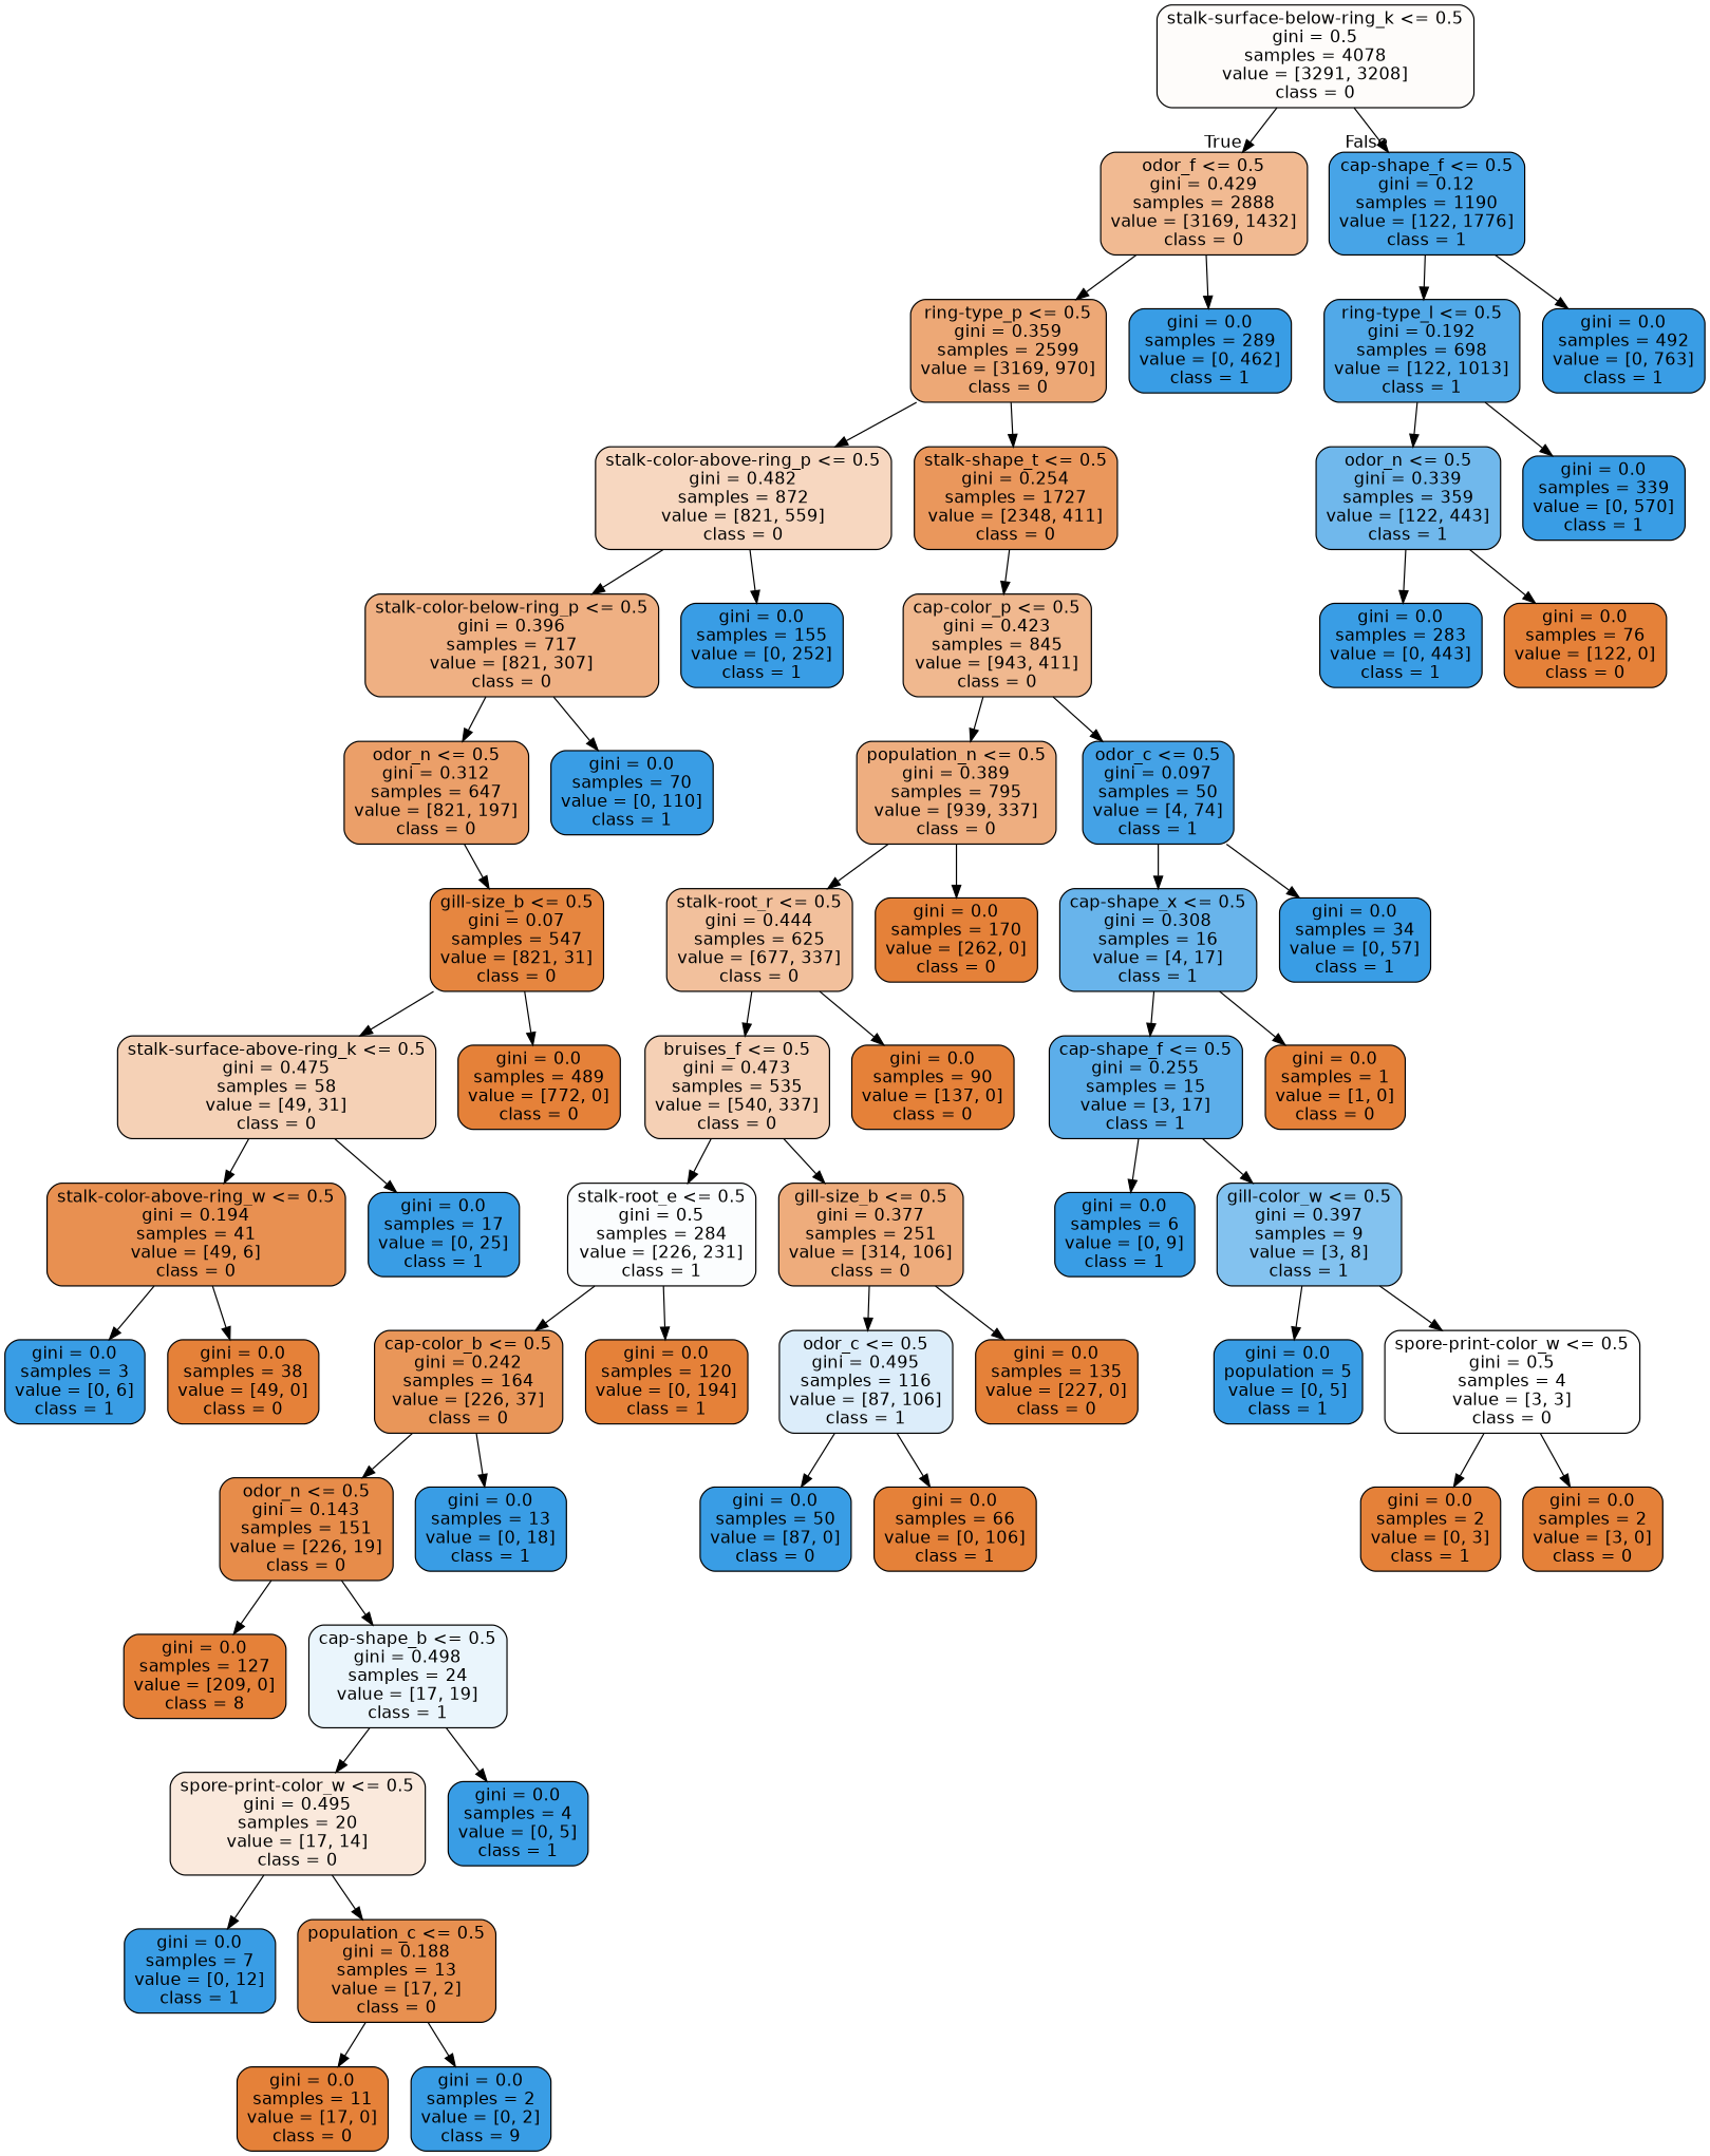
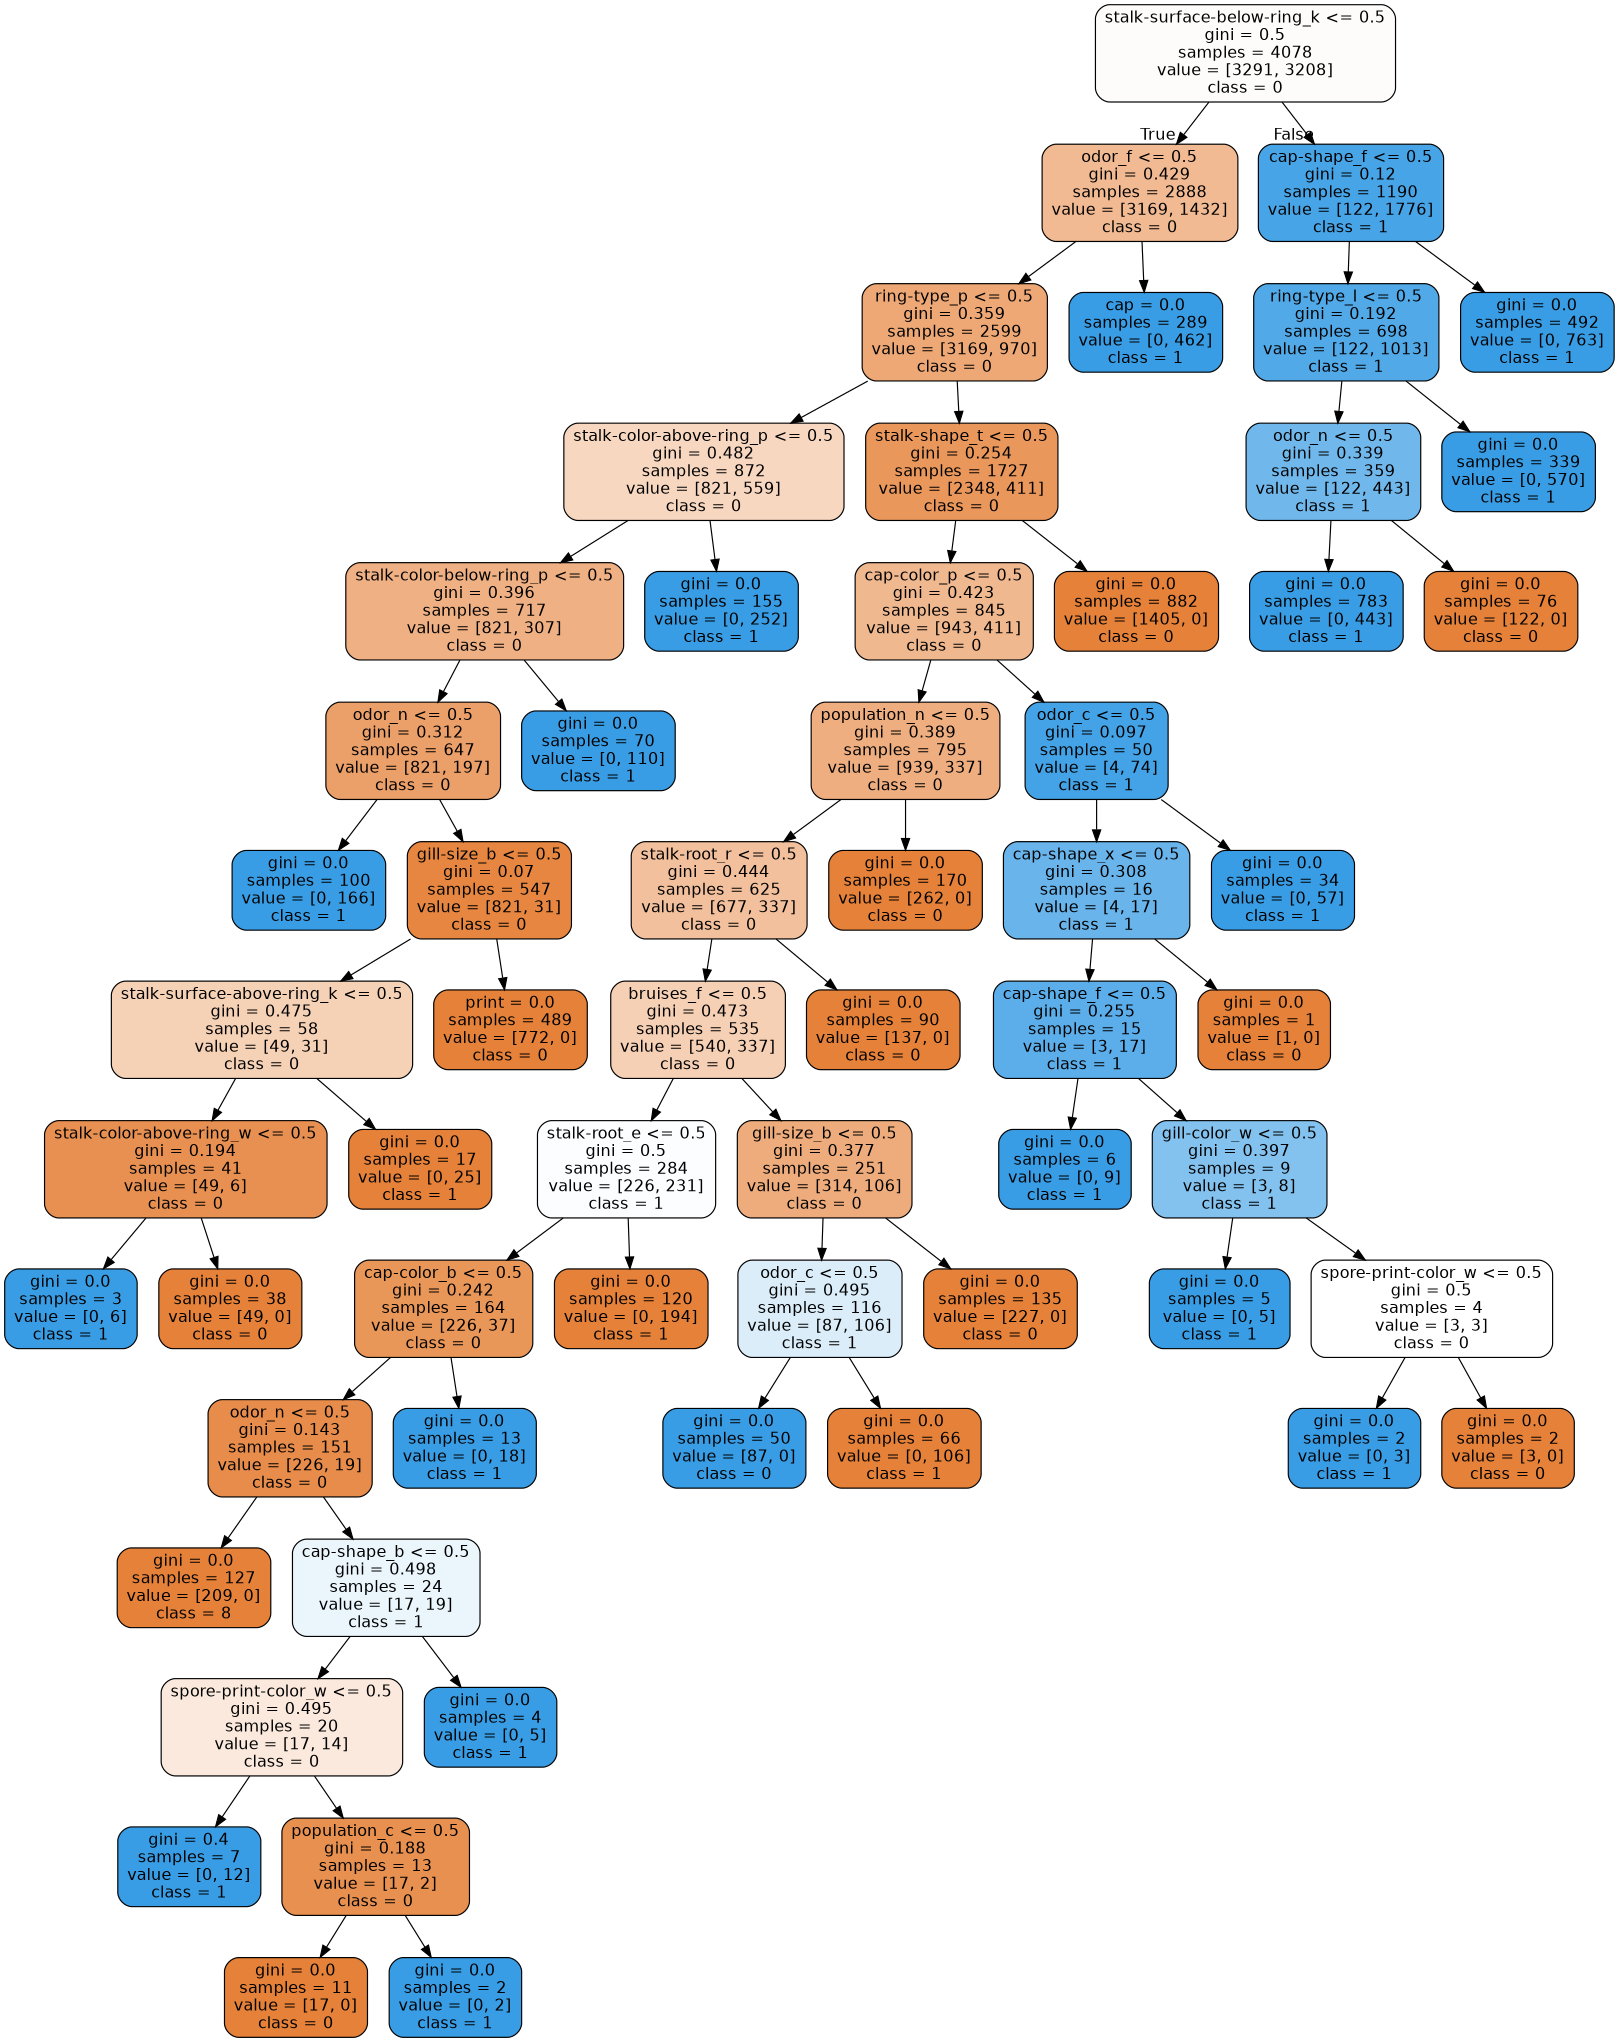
  digraph {
    node [color=black fillcolor="#399de5" fontname=helvetica shape=box style="filled, rounded"]
    edge [fontname=helvetica]
    n1 [fillcolor="#fefcfa" label="stalk-surface-below-ring_k <= 0.5\ngini = 0.5\nsamples = 4078\nvalue = [3291, 3208]\nclass = 0"]
    n2 [fillcolor="#f1ba92" label="odor_f <= 0.5\ngini = 0.429\nsamples = 2888\nvalue = [3169, 1432]\nclass = 0"]
    n3 [fillcolor="#47a4e7" label="cap-shape_f <= 0.5\ngini = 0.12\nsamples = 1190\nvalue = [122, 1776]\nclass = 1"]
    n4 [fillcolor="#eda876" label="ring-type_p <= 0.5\ngini = 0.359\nsamples = 2599\nvalue = [3169, 970]\nclass = 0"]
-   n5 [label="gini = 0.0\nsamples = 289\nvalue = [0, 462]\nclass = 1"]
+   n5 [label="cap = 0.0\nsamples = 289\nvalue = [0, 462]\nclass = 1"]
    n6 [fillcolor="#51a9e8" label="ring-type_l <= 0.5\ngini = 0.192\nsamples = 698\nvalue = [122, 1013]\nclass = 1"]
    n7 [label="gini = 0.0\nsamples = 492\nvalue = [0, 763]\nclass = 1"]
    n8 [fillcolor="#f7d7c0" label="stalk-color-above-ring_p <= 0.5\ngini = 0.482\nsamples = 872\nvalue = [821, 559]\nclass = 0"]
    n9 [fillcolor="#ea975c" label="stalk-shape_t <= 0.5\ngini = 0.254\nsamples = 1727\nvalue = [2348, 411]\nclass = 0"]
    n10 [fillcolor="#efb083" label="stalk-color-below-ring_p <= 0.5\ngini = 0.396\nsamples = 717\nvalue = [821, 307]\nclass = 0"]
    n11 [label="gini = 0.0\nsamples = 155\nvalue = [0, 252]\nclass = 1"]
    n12 [fillcolor="#f0b88f" label="cap-color_p <= 0.5\ngini = 0.423\nsamples = 845\nvalue = [943, 411]\nclass = 0"]
+   n13 [fillcolor="#e58139" label="gini = 0.0\nsamples = 882\nvalue = [1405, 0]\nclass = 0"]
    n14 [fillcolor="#eb9f69" label="odor_n <= 0.5\ngini = 0.312\nsamples = 647\nvalue = [821, 197]\nclass = 0"]
    n15 [label="gini = 0.0\nsamples = 70\nvalue = [0, 110]\nclass = 1"]
+   n16 [label="gini = 0.0\nsamples = 100\nvalue = [0, 166]\nclass = 1"]
    n17 [fillcolor="#e68640" label="gill-size_b <= 0.5\ngini = 0.07\nsamples = 547\nvalue = [821, 31]\nclass = 0"]
    n18 [fillcolor="#f5d1b6" label="stalk-surface-above-ring_k <= 0.5\ngini = 0.475\nsamples = 58\nvalue = [49, 31]\nclass = 0"]
-   n19 [fillcolor="#e58139" label="gini = 0.0\nsamples = 489\nvalue = [772, 0]\nclass = 0"]
+   n19 [fillcolor="#e58139" label="print = 0.0\nsamples = 489\nvalue = [772, 0]\nclass = 0"]
    n20 [fillcolor="#e89051" label="stalk-color-above-ring_w <= 0.5\ngini = 0.194\nsamples = 41\nvalue = [49, 6]\nclass = 0"]
-   n21 [label="gini = 0.0\nsamples = 17\nvalue = [0, 25]\nclass = 1"]
+   n21 [fillcolor="#e58139" label="gini = 0.0\nsamples = 17\nvalue = [0, 25]\nclass = 1"]
    n22 [label="gini = 0.0\nsamples = 3\nvalue = [0, 6]\nclass = 1"]
    n23 [fillcolor="#e58139" label="gini = 0.0\nsamples = 38\nvalue = [49, 0]\nclass = 0"]
    n24 [fillcolor="#eeae80" label="population_n <= 0.5\ngini = 0.389\nsamples = 795\nvalue = [939, 337]\nclass = 0"]
    n25 [fillcolor="#44a2e6" label="odor_c <= 0.5\ngini = 0.097\nsamples = 50\nvalue = [4, 74]\nclass = 1"]
    n26 [fillcolor="#f2c09c" label="stalk-root_r <= 0.5\ngini = 0.444\nsamples = 625\nvalue = [677, 337]\nclass = 0"]
    n27 [fillcolor="#e58139" label="gini = 0.0\nsamples = 170\nvalue = [262, 0]\nclass = 0"]
    n28 [fillcolor="#68b4eb" label="cap-shape_x <= 0.5\ngini = 0.308\nsamples = 16\nvalue = [4, 17]\nclass = 1"]
    n29 [label="gini = 0.0\nsamples = 34\nvalue = [0, 57]\nclass = 1"]
    n30 [fillcolor="#f5d0b5" label="bruises_f <= 0.5\ngini = 0.473\nsamples = 535\nvalue = [540, 337]\nclass = 0"]
    n31 [fillcolor="#e58139" label="gini = 0.0\nsamples = 90\nvalue = [137, 0]\nclass = 0"]
    n32 [fillcolor="#fbfdfe" label="stalk-root_e <= 0.5\ngini = 0.5\nsamples = 284\nvalue = [226, 231]\nclass = 1"]
    n33 [fillcolor="#eeac7c" label="gill-size_b <= 0.5\ngini = 0.377\nsamples = 251\nvalue = [314, 106]\nclass = 0"]
    n34 [fillcolor="#e99659" label="cap-color_b <= 0.5\ngini = 0.242\nsamples = 164\nvalue = [226, 37]\nclass = 0"]
    n35 [fillcolor="#e58139" label="gini = 0.0\nsamples = 120\nvalue = [0, 194]\nclass = 1"]
    n36 [fillcolor="#dcedfa" label="odor_c <= 0.5\ngini = 0.495\nsamples = 116\nvalue = [87, 106]\nclass = 1"]
    n37 [fillcolor="#e58139" label="gini = 0.0\nsamples = 135\nvalue = [227, 0]\nclass = 0"]
    n38 [fillcolor="#e78c4a" label="odor_n <= 0.5\ngini = 0.143\nsamples = 151\nvalue = [226, 19]\nclass = 0"]
    n39 [label="gini = 0.0\nsamples = 13\nvalue = [0, 18]\nclass = 1"]
    n40 [fillcolor="#e58139" label="gini = 0.0\nsamples = 127\nvalue = [209, 0]\nclass = 8"]
    n41 [fillcolor="#eaf5fc" label="cap-shape_b <= 0.5\ngini = 0.498\nsamples = 24\nvalue = [17, 19]\nclass = 1"]
    n42 [fillcolor="#fae9dc" label="spore-print-color_w <= 0.5\ngini = 0.495\nsamples = 20\nvalue = [17, 14]\nclass = 0"]
    n43 [label="gini = 0.0\nsamples = 4\nvalue = [0, 5]\nclass = 1"]
-   n44 [label="gini = 0.0\nsamples = 7\nvalue = [0, 12]\nclass = 1"]
+   n44 [label="gini = 0.4\nsamples = 7\nvalue = [0, 12]\nclass = 1"]
    n45 [fillcolor="#e89050" label="population_c <= 0.5\ngini = 0.188\nsamples = 13\nvalue = [17, 2]\nclass = 0"]
    n46 [fillcolor="#e58139" label="gini = 0.0\nsamples = 11\nvalue = [17, 0]\nclass = 0"]
-   n47 [label="gini = 0.0\nsamples = 2\nvalue = [0, 2]\nclass = 9"]
+   n47 [label="gini = 0.0\nsamples = 2\nvalue = [0, 2]\nclass = 1"]
    n48 [label="gini = 0.0\nsamples = 50\nvalue = [87, 0]\nclass = 0"]
    n49 [fillcolor="#e58139" label="gini = 0.0\nsamples = 66\nvalue = [0, 106]\nclass = 1"]
    n50 [fillcolor="#5caeea" label="cap-shape_f <= 0.5\ngini = 0.255\nsamples = 15\nvalue = [3, 17]\nclass = 1"]
    n51 [fillcolor="#e58139" label="gini = 0.0\nsamples = 1\nvalue = [1, 0]\nclass = 0"]
    n52 [label="gini = 0.0\nsamples = 6\nvalue = [0, 9]\nclass = 1"]
    n53 [fillcolor="#83c2ef" label="gill-color_w <= 0.5\ngini = 0.397\nsamples = 9\nvalue = [3, 8]\nclass = 1"]
-   n54 [label="gini = 0.0\npopulation = 5\nvalue = [0, 5]\nclass = 1"]
+   n54 [label="gini = 0.0\nsamples = 5\nvalue = [0, 5]\nclass = 1"]
    n55 [fillcolor="#ffffff" label="spore-print-color_w <= 0.5\ngini = 0.5\nsamples = 4\nvalue = [3, 3]\nclass = 0"]
-   n56 [fillcolor="#e58139" label="gini = 0.0\nsamples = 2\nvalue = [0, 3]\nclass = 1"]
+   n56 [label="gini = 0.0\nsamples = 2\nvalue = [0, 3]\nclass = 1"]
    n57 [fillcolor="#e58139" label="gini = 0.0\nsamples = 2\nvalue = [3, 0]\nclass = 0"]
    n58 [fillcolor="#70b8ec" label="odor_n <= 0.5\ngini = 0.339\nsamples = 359\nvalue = [122, 443]\nclass = 1"]
    n59 [label="gini = 0.0\nsamples = 339\nvalue = [0, 570]\nclass = 1"]
-   n60 [label="gini = 0.0\nsamples = 283\nvalue = [0, 443]\nclass = 1"]
+   n60 [label="gini = 0.0\nsamples = 783\nvalue = [0, 443]\nclass = 1"]
    n61 [fillcolor="#e58139" label="gini = 0.0\nsamples = 76\nvalue = [122, 0]\nclass = 0"]
    n1 -> n2 [headlabel=True labelangle=45 labeldistance=2.5]
    n1 -> n3 [headlabel=False labelangle=-45 labeldistance=2.5]
    n2 -> n4
    n2 -> n5
    n3 -> n6
    n3 -> n7
    n4 -> n8
    n4 -> n9
    n6 -> n58
    n6 -> n59
    n8 -> n10
    n8 -> n11
    n9 -> n12
+   n9 -> n13
    n10 -> n14
    n10 -> n15
    n12 -> n24
    n12 -> n25
+   n14 -> n16
    n14 -> n17
    n17 -> n18
    n17 -> n19
    n18 -> n20
    n18 -> n21
    n20 -> n22
    n20 -> n23
    n24 -> n26
    n24 -> n27
    n25 -> n28
    n25 -> n29
    n26 -> n30
    n26 -> n31
    n28 -> n50
    n28 -> n51
    n30 -> n32
    n30 -> n33
    n32 -> n34
    n32 -> n35
    n33 -> n36
    n33 -> n37
    n34 -> n38
    n34 -> n39
    n36 -> n48
    n36 -> n49
    n38 -> n40
    n38 -> n41
    n41 -> n42
    n41 -> n43
    n42 -> n44
    n42 -> n45
    n45 -> n46
    n45 -> n47
    n50 -> n52
    n50 -> n53
    n53 -> n54
    n53 -> n55
    n55 -> n56
    n55 -> n57
    n58 -> n60
    n58 -> n61
  }
